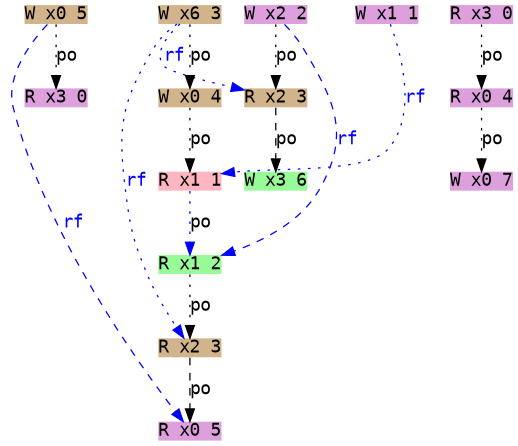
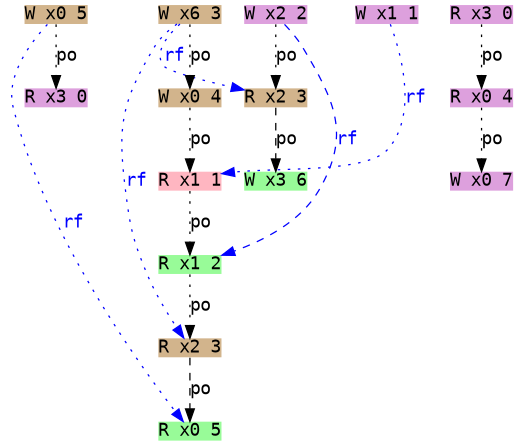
  digraph {
    fontname="DejaVu Sans Mono"
    node [fillcolor=plum fontname="DejaVu Sans Mono" idx=0 loc=0 shape=plain style=filled th=2 type=R]
    edge [fontname="DejaVu Sans Mono" style=dotted]
    n1 [fillcolor=tan idx=4 label="R x2 3" loc=2]
-   n2 [idx=5 label="R x0 5"]
+   n2 [fillcolor=palegreen idx=5 label="R x0 5"]
    n3 [fillcolor=tan label="W x6 3" loc=2 type=W]
    n4 [fillcolor=tan idx=1 label="R x2 3" loc=2 th=1]
    n5 [fillcolor=tan idx=1 label="W x0 4" type=W]
    n6 [fillcolor=palegreen idx=2 label="W x3 6" loc=3 th=1 type=W]
    n7 [fillcolor=lightpink idx=2 label="R x1 1" loc=1]
    n8 [idx=1 label="R x0 4" th=3]
    n9 [idx=2 label="W x0 7" th=3 type=W]
    n10 [fillcolor=palegreen idx=3 label="R x1 2" loc=1]
    n11 [label="R x3 0" loc=3 th=3]
    n12 [idx=2 label="R x3 0" loc=3 th=0]
    n13 [label="W x2 2" loc=1 th=1 type=W]
    n14 [label="W x1 1" loc=1 th=0 type=W]
    n15 [fillcolor=tan idx=1 label="W x0 5" th=0 type=W]
    n1 -> n2 [label=po style=dashed]
    n3 -> n1 [color=blue constraint=false fontcolor=blue from_idx=0 from_th=2 label=rf to_idx=4 to_th=2]
    n3 -> n4 [color=blue constraint=false fontcolor=blue from_idx=0 from_th=2 label=rf to_idx=1 to_th=1]
    n3 -> n5 [label=po]
    n4 -> n6 [label=po style=dashed]
    n5 -> n7 [label=po]
-   n7 -> n10 [label=po color=blue]
+   n7 -> n10 [label=po]
    n8 -> n9 [label=po]
    n10 -> n1 [label=po]
    n11 -> n8 [label=po]
    n13 -> n4 [label=po]
    n13 -> n10 [color=blue constraint=false fontcolor=blue from_idx=0 from_th=1 label=rf style=dashed to_idx=3 to_th=2]
    n14 -> n7 [color=blue constraint=false fontcolor=blue from_idx=0 from_th=0 label=rf to_idx=2 to_th=2]
-   n15 -> n2 [color=blue constraint=false fontcolor=blue from_idx=1 from_th=0 label=rf style=dashed to_idx=5 to_th=2]
+   n15 -> n2 [color=blue constraint=false fontcolor=blue from_idx=1 from_th=0 label=rf to_idx=5 to_th=2]
    n15 -> n12 [label=po]
  }
